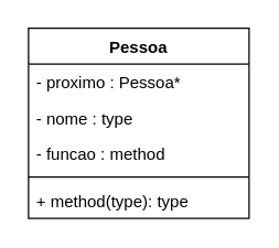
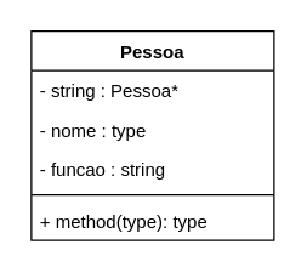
  <mxCell id="0" />
  <mxCell id="1" parent="0" />
  <mxCell id="2" value="Pessoa" style="swimlane;fontStyle=1;align=center;verticalAlign=top;childLayout=stackLayout;horizontal=1;startSize=26;horizontalStack=0;resizeParent=1;resizeParentMax=0;resizeLast=0;collapsible=1;marginBottom=0;whiteSpace=wrap;html=1;" vertex="1" parent="1"><mxGeometry x="20" y="20" width="160" height="138" as="geometry" /></mxCell>
- <mxCell id="3" value="- proximo : Pessoa*" style="text;strokeColor=none;fillColor=none;align=left;verticalAlign=top;spacingLeft=4;spacingRight=4;overflow=hidden;rotatable=0;points=[[0,0.5],[1,0.5]];portConstraint=eastwest;whiteSpace=wrap;html=1;" vertex="1" parent="2"><mxGeometry y="26" width="160" height="26" as="geometry" /></mxCell>
+ <mxCell id="3" value="- string : Pessoa*" style="text;strokeColor=none;fillColor=none;align=left;verticalAlign=top;spacingLeft=4;spacingRight=4;overflow=hidden;rotatable=0;points=[[0,0.5],[1,0.5]];portConstraint=eastwest;whiteSpace=wrap;html=1;" vertex="1" parent="2"><mxGeometry y="26" width="160" height="26" as="geometry" /></mxCell>
  <mxCell id="4" value="- nome : type" style="text;strokeColor=none;fillColor=none;align=left;verticalAlign=top;spacingLeft=4;spacingRight=4;overflow=hidden;rotatable=0;points=[[0,0.5],[1,0.5]];portConstraint=eastwest;whiteSpace=wrap;html=1;" vertex="1" parent="2"><mxGeometry y="52" width="160" height="26" as="geometry" /></mxCell>
- <mxCell id="5" value="- funcao : method" style="text;strokeColor=none;fillColor=none;align=left;verticalAlign=top;spacingLeft=4;spacingRight=4;overflow=hidden;rotatable=0;points=[[0,0.5],[1,0.5]];portConstraint=eastwest;whiteSpace=wrap;html=1;" vertex="1" parent="2"><mxGeometry y="78" width="160" height="26" as="geometry" /></mxCell>
+ <mxCell id="5" value="- funcao : string" style="text;strokeColor=none;fillColor=none;align=left;verticalAlign=top;spacingLeft=4;spacingRight=4;overflow=hidden;rotatable=0;points=[[0,0.5],[1,0.5]];portConstraint=eastwest;whiteSpace=wrap;html=1;" vertex="1" parent="2"><mxGeometry y="78" width="160" height="26" as="geometry" /></mxCell>
  <mxCell id="6" value="" style="line;strokeWidth=1;fillColor=none;align=left;verticalAlign=middle;spacingTop=-1;spacingLeft=3;spacingRight=3;rotatable=0;labelPosition=right;points=[];portConstraint=eastwest;strokeColor=inherit;" vertex="1" parent="2"><mxGeometry y="104" width="160" height="8" as="geometry" /></mxCell>
  <mxCell id="7" value="+ method(type): type" style="text;strokeColor=none;fillColor=none;align=left;verticalAlign=top;spacingLeft=4;spacingRight=4;overflow=hidden;rotatable=0;points=[[0,0.5],[1,0.5]];portConstraint=eastwest;whiteSpace=wrap;html=1;" vertex="1" parent="2"><mxGeometry y="112" width="160" height="26" as="geometry" /></mxCell>
